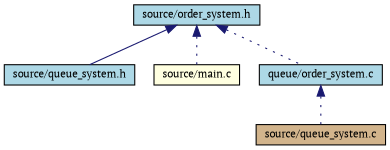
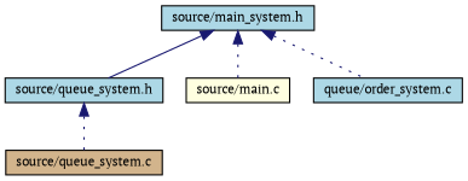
  digraph {
    fontname="PT Serif"
    node [color=black fillcolor=lightblue fontname="PT Serif" fontsize=10 shape=record style=filled]
    edge [color=midnightblue dir=back fontname="PT Serif" fontsize=10 labelfontname=Helvetica labelfontsize=10 style=dotted]
    n1 [fontcolor=black height=0.2 label="source/queue_system.h" width=0.4]
    n2 [fillcolor=tan height=0.2 label="source/queue_system.c" width=0.4]
-   n3 [height=0.2 label="source/order_system.h" width=0.4]
+   n3 [height=0.2 label="source/main_system.h" width=0.4]
    n4 [fillcolor=lightyellow height=0.2 label="source/main.c" width=0.4]
    n5 [height=0.2 label="queue/order_system.c" width=0.4]
-   n5 -> n2
+   n1 -> n2
    n3 -> n1 [style=solid]
    n3 -> n4
    n3 -> n5
  }
